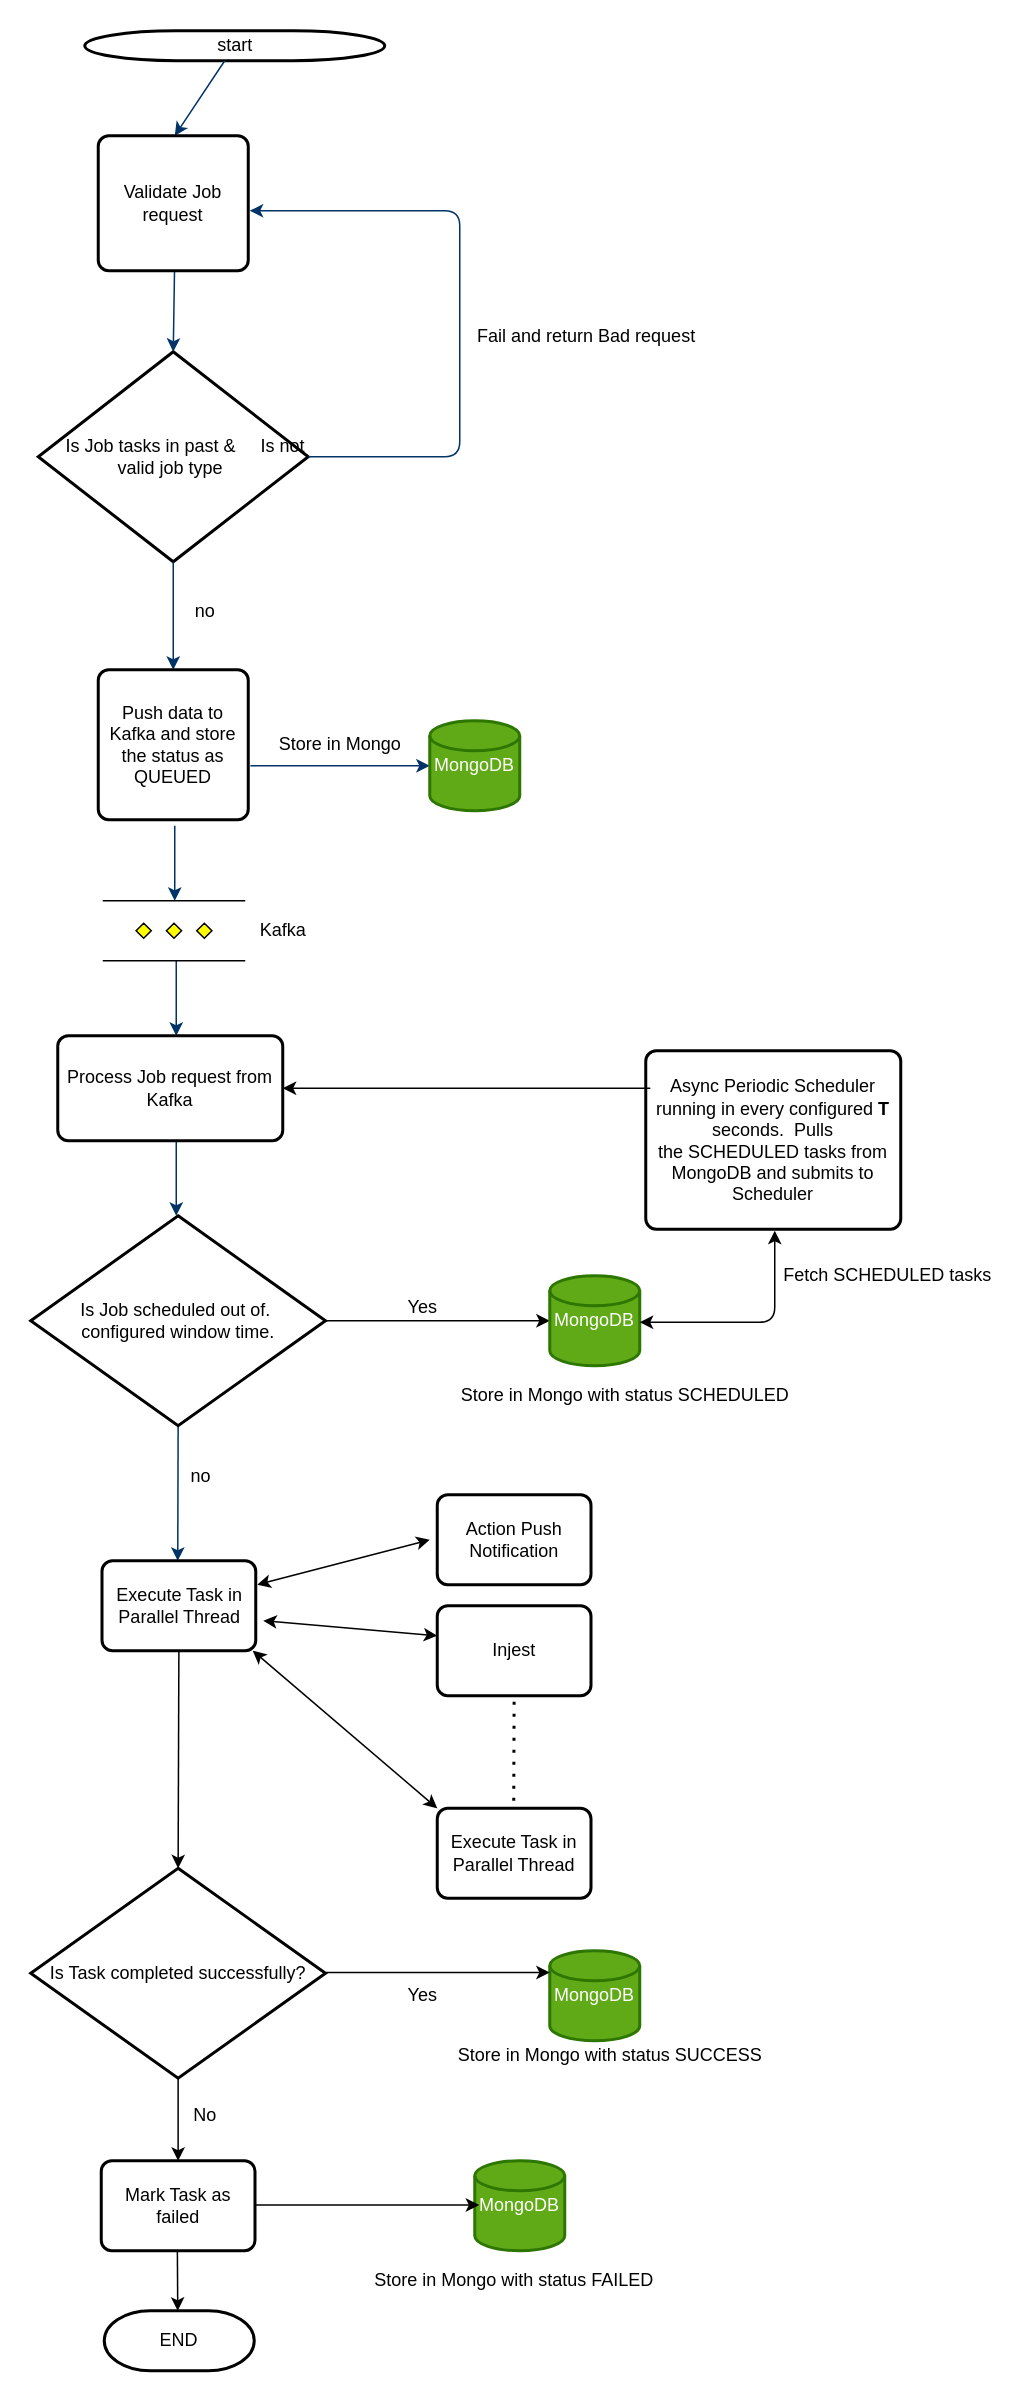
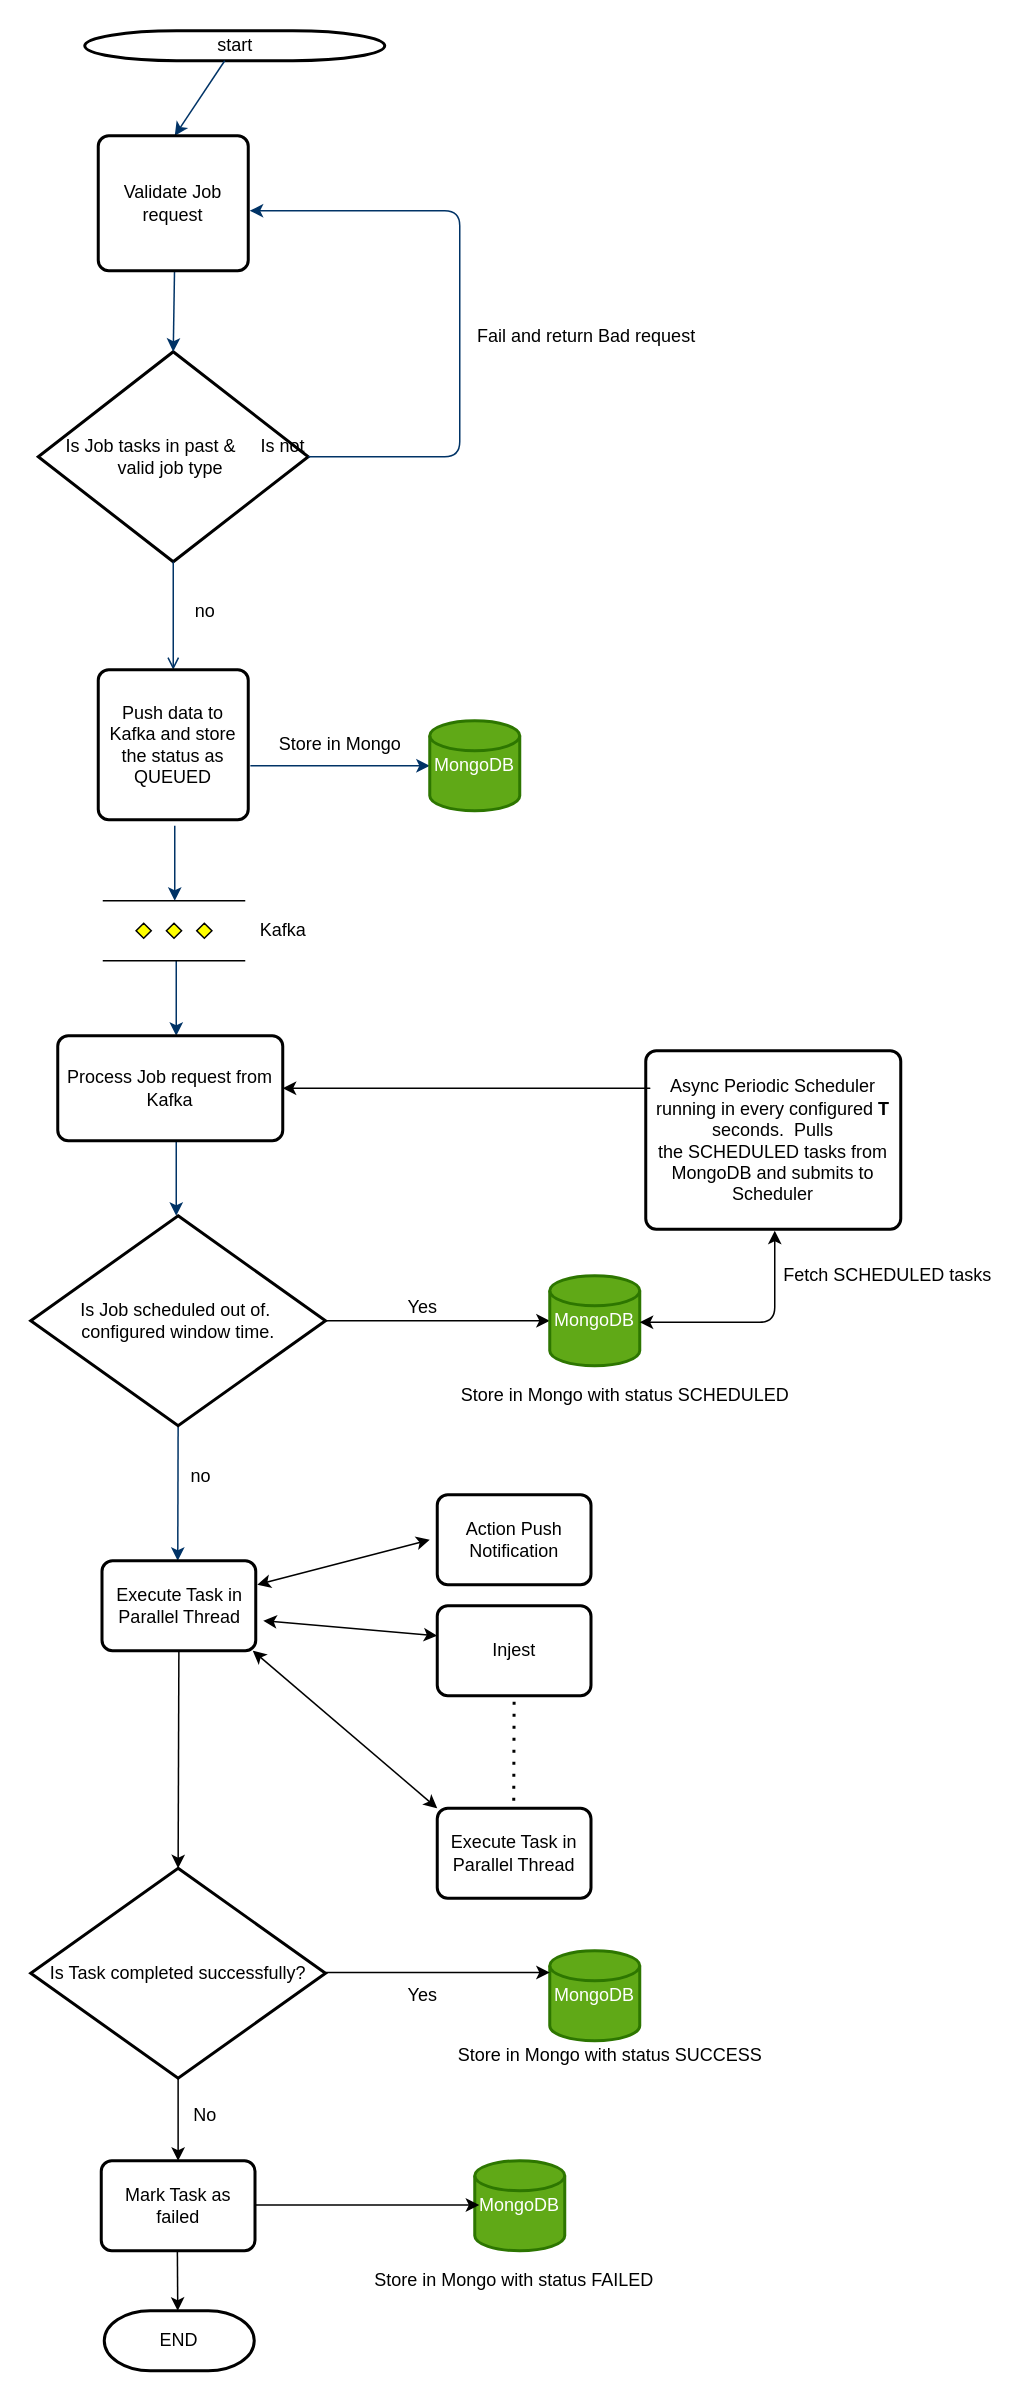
  <mxCell id="0" />
  <mxCell id="1" parent="0" />
  <mxCell id="2" value="start" style="shape=mxgraph.flowchart.terminator;strokeWidth=2;gradientColor=none;gradientDirection=north;fontStyle=0;html=1;" parent="1" vertex="1"><mxGeometry x="56" y="20" width="200" height="20" as="geometry" /></mxCell>
  <mxCell id="3" value="     Is Job tasks in past &amp;     Is not valid job type " style="shape=mxgraph.flowchart.decision;strokeWidth=2;gradientColor=none;gradientDirection=north;fontStyle=0;whiteSpace=wrap;" parent="1" vertex="1"><mxGeometry x="25" y="234" width="180" height="140" as="geometry" /></mxCell>
  <mxCell id="4" style="fontStyle=1;strokeColor=#003366;strokeWidth=1;html=1;" parent="1" source="2" edge="1"><mxGeometry relative="1" as="geometry"><mxPoint x="116" y="90" as="targetPoint" /></mxGeometry></mxCell>
  <mxCell id="5" style="entryX=0.5;entryY=0;entryPerimeter=0;fontStyle=1;strokeColor=#003366;strokeWidth=1;html=1;exitX=0.5;exitY=1;exitDx=0;exitDy=0;exitPerimeter=0;" parent="1" target="3" edge="1"><mxGeometry relative="1" as="geometry"><mxPoint x="116" y="170" as="sourcePoint" /></mxGeometry></mxCell>
  <mxCell id="6" value="" style="edgeStyle=elbowEdgeStyle;elbow=horizontal;exitX=1;exitY=0.5;exitPerimeter=0;fontStyle=1;strokeColor=#003366;strokeWidth=1;html=1;" parent="1" source="3" edge="1"><mxGeometry x="381" y="28.5" width="100" height="100" as="geometry"><mxPoint x="546" y="407" as="sourcePoint" /><mxPoint x="166" y="140" as="targetPoint" /><Array as="points"><mxPoint x="306" y="210" /><mxPoint x="341" y="360" /></Array></mxGeometry></mxCell>
  <mxCell id="7" value="Fail and return Bad request" style="text;fontStyle=0;html=1;strokeColor=none;gradientColor=none;fillColor=none;strokeWidth=2;" parent="1" vertex="1"><mxGeometry x="316" y="210" width="40" height="26" as="geometry" /></mxCell>
- <mxCell id="8" value="" style="edgeStyle=elbowEdgeStyle;elbow=horizontal;fontColor=#001933;fontStyle=1;strokeColor=#003366;strokeWidth=1;html=1;entryX=0.5;entryY=0;entryDx=0;entryDy=0;" parent="1" source="3" target="17" edge="1"><mxGeometry width="100" height="100" as="geometry"><mxPoint y="60" as="sourcePoint" x="-204" /><mxPoint x="116" y="470" as="targetPoint" /></mxGeometry></mxCell>
+ <mxCell id="8" value="" style="edgeStyle=elbowEdgeStyle;elbow=horizontal;fontColor=#001933;fontStyle=1;strokeColor=#003366;strokeWidth=1;html=1;entryX=0.5;entryY=0;entryDx=0;entryDy=0;endArrow=open;" parent="1" source="3" target="17" edge="1"><mxGeometry width="100" height="100" as="geometry"><mxPoint y="60" as="sourcePoint" x="-204" /><mxPoint x="116" y="470" as="targetPoint" /></mxGeometry></mxCell>
  <mxCell id="9" value="no" style="text;fontStyle=0;html=1;strokeColor=none;gradientColor=none;fillColor=none;strokeWidth=2;align=center;" parent="1" vertex="1"><mxGeometry x="116" y="393" width="40" height="26" as="geometry" /></mxCell>
  <mxCell id="10" value="" style="edgeStyle=elbowEdgeStyle;elbow=horizontal;exitX=0.905;exitY=0.5;exitPerimeter=0;fontStyle=1;strokeColor=#003366;strokeWidth=1;html=1;entryX=0;entryY=0.5;entryDx=0;entryDy=0;entryPerimeter=0;" parent="1" target="18" edge="1"><mxGeometry x="-14" width="100" height="100" as="geometry"><mxPoint x="166.395" y="510" as="sourcePoint" /><mxPoint x="262" y="510" as="targetPoint" /></mxGeometry></mxCell>
  <mxCell id="11" value="" style="edgeStyle=elbowEdgeStyle;elbow=horizontal;fontStyle=1;strokeColor=#003366;strokeWidth=1;html=1;" parent="1" edge="1"><mxGeometry width="100" height="100" as="geometry"><mxPoint x="116" y="550" as="sourcePoint" /><mxPoint x="116" y="600" as="targetPoint" /></mxGeometry></mxCell>
  <mxCell id="12" value="" style="edgeStyle=elbowEdgeStyle;elbow=horizontal;fontStyle=1;strokeColor=#003366;strokeWidth=1;html=1;" parent="1" edge="1"><mxGeometry y="-40" width="100" height="100" as="geometry"><mxPoint x="117" y="640" as="sourcePoint" /><mxPoint x="117" y="690" as="targetPoint" /></mxGeometry></mxCell>
  <mxCell id="13" value="" style="edgeStyle=elbowEdgeStyle;elbow=horizontal;exitX=0.5;exitY=1;exitPerimeter=0;fontStyle=1;strokeColor=#003366;strokeWidth=1;html=1;" parent="1" edge="1"><mxGeometry y="-60" width="100" height="100" as="geometry"><mxPoint x="117" y="760" as="sourcePoint" /><mxPoint x="117" y="810" as="targetPoint" /></mxGeometry></mxCell>
  <mxCell id="14" value="" style="edgeStyle=elbowEdgeStyle;elbow=horizontal;exitX=0.5;exitY=1;exitPerimeter=0;fontStyle=1;strokeColor=#003366;strokeWidth=1;html=1;exitDx=0;exitDy=0;" parent="1" source="24" edge="1"><mxGeometry width="100" height="100" as="geometry"><mxPoint x="116" y="961" as="sourcePoint" /><mxPoint x="118" y="1040" as="targetPoint" /></mxGeometry></mxCell>
  <mxCell id="15" value="no" style="text;fontStyle=0;html=1;strokeColor=none;gradientColor=none;fillColor=none;strokeWidth=2;" parent="1" vertex="1"><mxGeometry x="125" y="970" width="40" height="26" as="geometry" /></mxCell>
  <mxCell id="16" value="Validate Job request" style="rounded=1;whiteSpace=wrap;html=1;absoluteArcSize=1;arcSize=14;strokeWidth=2;" parent="1" vertex="1"><mxGeometry x="65" y="90" width="100" height="90" as="geometry" /></mxCell>
  <mxCell id="17" value="Push data to Kafka and store the status as QUEUED" style="rounded=1;whiteSpace=wrap;html=1;absoluteArcSize=1;arcSize=14;strokeWidth=2;" parent="1" vertex="1"><mxGeometry x="65" y="446" width="100" height="100" as="geometry" /></mxCell>
  <mxCell id="18" value="&lt;span&gt;MongoDB&lt;/span&gt;" style="strokeWidth=2;html=1;shape=mxgraph.flowchart.database;whiteSpace=wrap;fillColor=#60a917;strokeColor=#2D7600;fontColor=#ffffff;" parent="1" vertex="1"><mxGeometry x="286" y="480" width="60" height="60" as="geometry" /></mxCell>
  <mxCell id="19" value="Store in Mongo" style="text;html=1;align=center;verticalAlign=middle;resizable=0;points=[];autosize=1;strokeColor=none;" parent="1" vertex="1"><mxGeometry x="176" y="486" width="100" height="20" as="geometry" /></mxCell>
  <mxCell id="20" value="" style="verticalLabelPosition=bottom;verticalAlign=top;html=1;shape=mxgraph.flowchart.parallel_mode;pointerEvents=1" parent="1" vertex="1"><mxGeometry x="68" y="600" width="95" height="40" as="geometry" /></mxCell>
  <mxCell id="21" value="Kafka" style="text;html=1;align=center;verticalAlign=middle;resizable=0;points=[];autosize=1;strokeColor=none;" parent="1" vertex="1"><mxGeometry x="163" y="610" width="50" height="20" as="geometry" /></mxCell>
  <mxCell id="22" value="Process Job request from Kafka" style="rounded=1;whiteSpace=wrap;html=1;absoluteArcSize=1;arcSize=14;strokeWidth=2;" parent="1" vertex="1"><mxGeometry x="38" y="690" width="150" height="70" as="geometry" /></mxCell>
  <mxCell id="23" style="edgeStyle=orthogonalEdgeStyle;rounded=0;orthogonalLoop=1;jettySize=auto;html=1;entryX=0;entryY=0.5;entryDx=0;entryDy=0;entryPerimeter=0;" parent="1" source="24" target="28" edge="1"><mxGeometry relative="1" as="geometry" /></mxCell>
  <mxCell id="24" value="     Is Job scheduled out of.       configured window time." style="strokeWidth=2;shape=mxgraph.flowchart.decision;align=center;whiteSpace=wrap;html=1;" parent="1" vertex="1"><mxGeometry x="20" y="810" width="196.5" height="140" as="geometry" /></mxCell>
  <mxCell id="25" value="Async Periodic Scheduler running in every configured &lt;b&gt;T&lt;/b&gt; seconds. &amp;nbsp;Pulls the&amp;nbsp;&lt;span&gt;SCHEDULED&lt;/span&gt;&amp;nbsp;tasks from MongoDB and submits to Scheduler" style="rounded=1;whiteSpace=wrap;html=1;absoluteArcSize=1;arcSize=14;strokeWidth=2;" parent="1" vertex="1"><mxGeometry x="430" y="700" width="170" height="119" as="geometry" /></mxCell>
  <mxCell id="26" value="Yes" style="text;html=1;align=center;verticalAlign=middle;resizable=0;points=[];autosize=1;strokeColor=none;" parent="1" vertex="1"><mxGeometry x="261" y="861" width="40" height="20" as="geometry" /></mxCell>
  <mxCell id="27" value="" style="endArrow=classic;html=1;entryX=1;entryY=0.5;entryDx=0;entryDy=0;" parent="1" target="22" edge="1"><mxGeometry width="50" height="50" relative="1" as="geometry"><mxPoint x="396" y="725" as="sourcePoint" /><mxPoint x="396" y="720" as="targetPoint" /><Array as="points"><mxPoint x="436" y="725" /><mxPoint x="426" y="725" /></Array></mxGeometry></mxCell>
  <mxCell id="28" value="&lt;span&gt;MongoDB&lt;/span&gt;" style="strokeWidth=2;html=1;shape=mxgraph.flowchart.database;whiteSpace=wrap;fillColor=#60a917;strokeColor=#2D7600;fontColor=#ffffff;" parent="1" vertex="1"><mxGeometry x="366" y="850" width="60" height="60" as="geometry" /></mxCell>
  <mxCell id="29" value="Store in Mongo with status SCHEDULED" style="text;html=1;align=center;verticalAlign=middle;resizable=0;points=[];autosize=1;strokeColor=none;" parent="1" vertex="1"><mxGeometry x="301" y="920" width="230" height="20" as="geometry" /></mxCell>
  <mxCell id="30" value="" style="endArrow=classic;startArrow=classic;html=1;" parent="1" edge="1"><mxGeometry width="50" height="50" relative="1" as="geometry"><mxPoint x="426" y="881" as="sourcePoint" /><mxPoint x="516" y="820" as="targetPoint" /><Array as="points"><mxPoint x="516" y="881" /></Array></mxGeometry></mxCell>
  <mxCell id="31" value="Fetch SCHEDULED tasks" style="text;html=1;align=center;verticalAlign=middle;resizable=0;points=[];autosize=1;strokeColor=none;" parent="1" vertex="1"><mxGeometry x="516" y="840" width="150" height="20" as="geometry" /></mxCell>
  <mxCell id="32" value="Execute Task in Parallel Thread" style="rounded=1;whiteSpace=wrap;html=1;absoluteArcSize=1;arcSize=14;strokeWidth=2;" parent="1" vertex="1"><mxGeometry x="67.5" y="1040" width="102.5" height="60" as="geometry" /></mxCell>
  <mxCell id="33" value="Is Task completed successfully?" style="strokeWidth=2;shape=mxgraph.flowchart.decision;align=center;whiteSpace=wrap;html=1;" parent="1" vertex="1"><mxGeometry x="20" y="1245" width="196.5" height="140" as="geometry" /></mxCell>
  <mxCell id="34" value="" style="endArrow=classic;html=1;exitX=0.5;exitY=1;exitDx=0;exitDy=0;entryX=0.5;entryY=0;entryDx=0;entryDy=0;entryPerimeter=0;" parent="1" source="32" target="33" edge="1"><mxGeometry width="50" height="50" relative="1" as="geometry"><mxPoint x="96" y="1150" as="sourcePoint" /><mxPoint x="146" y="1100" as="targetPoint" /></mxGeometry></mxCell>
  <mxCell id="35" value="&lt;span&gt;MongoDB&lt;/span&gt;" style="strokeWidth=2;html=1;shape=mxgraph.flowchart.database;whiteSpace=wrap;fillColor=#60a917;strokeColor=#2D7600;fontColor=#ffffff;" parent="1" vertex="1"><mxGeometry x="366" y="1300" width="60" height="60" as="geometry" /></mxCell>
  <mxCell id="36" style="edgeStyle=orthogonalEdgeStyle;rounded=0;orthogonalLoop=1;jettySize=auto;html=1;entryX=0;entryY=0.5;entryDx=0;entryDy=0;entryPerimeter=0;" parent="1" edge="1"><mxGeometry relative="1" as="geometry"><mxPoint x="216.5" y="1314.5" as="sourcePoint" /><mxPoint x="366" y="1314.5" as="targetPoint" /></mxGeometry></mxCell>
  <mxCell id="37" value="Yes" style="text;html=1;align=center;verticalAlign=middle;resizable=0;points=[];autosize=1;strokeColor=none;" parent="1" vertex="1"><mxGeometry x="261" y="1320" width="40" height="20" as="geometry" /></mxCell>
  <mxCell id="38" value="Store in Mongo with status SUCCESS" style="text;html=1;align=center;verticalAlign=middle;resizable=0;points=[];autosize=1;strokeColor=none;" parent="1" vertex="1"><mxGeometry x="296" y="1360" width="220" height="20" as="geometry" /></mxCell>
  <mxCell id="39" value="Action Push Notification" style="rounded=1;whiteSpace=wrap;html=1;absoluteArcSize=1;arcSize=14;strokeWidth=2;" parent="1" vertex="1"><mxGeometry x="291" y="996" width="102.5" height="60" as="geometry" /></mxCell>
  <mxCell id="40" value="Injest" style="rounded=1;whiteSpace=wrap;html=1;absoluteArcSize=1;arcSize=14;strokeWidth=2;" parent="1" vertex="1"><mxGeometry x="291" y="1070" width="102.5" height="60" as="geometry" /></mxCell>
  <mxCell id="41" value="Execute Task in Parallel Thread" style="rounded=1;whiteSpace=wrap;html=1;absoluteArcSize=1;arcSize=14;strokeWidth=2;" parent="1" vertex="1"><mxGeometry x="291" y="1205" width="102.5" height="60" as="geometry" /></mxCell>
  <mxCell id="42" value="" style="endArrow=none;dashed=1;html=1;dashPattern=1 3;strokeWidth=2;entryX=0.5;entryY=1;entryDx=0;entryDy=0;" parent="1" target="40" edge="1"><mxGeometry width="50" height="50" relative="1" as="geometry"><mxPoint x="342" y="1200" as="sourcePoint" /><mxPoint x="366" y="1130" as="targetPoint" /></mxGeometry></mxCell>
  <mxCell id="43" value="" style="endArrow=classic;startArrow=classic;html=1;" parent="1" edge="1"><mxGeometry width="50" height="50" relative="1" as="geometry"><mxPoint x="171" y="1056" as="sourcePoint" /><mxPoint x="286" y="1026" as="targetPoint" /></mxGeometry></mxCell>
  <mxCell id="44" value="" style="endArrow=classic;startArrow=classic;html=1;" parent="1" edge="1"><mxGeometry width="50" height="50" relative="1" as="geometry"><mxPoint x="175" y="1080" as="sourcePoint" /><mxPoint x="291" y="1090" as="targetPoint" /></mxGeometry></mxCell>
  <mxCell id="45" value="" style="endArrow=classic;startArrow=classic;html=1;entryX=0;entryY=0;entryDx=0;entryDy=0;" parent="1" target="41" edge="1"><mxGeometry width="50" height="50" relative="1" as="geometry"><mxPoint x="168" y="1100" as="sourcePoint" /><mxPoint x="284" y="1110" as="targetPoint" /></mxGeometry></mxCell>
  <mxCell id="46" value="MongoDB" style="strokeWidth=2;html=1;shape=mxgraph.flowchart.database;whiteSpace=wrap;fillColor=#60a917;strokeColor=#2D7600;fontColor=#ffffff;" parent="1" vertex="1"><mxGeometry x="316" y="1440" width="60" height="60" as="geometry" /></mxCell>
  <mxCell id="47" value="Mark Task as failed" style="rounded=1;whiteSpace=wrap;html=1;absoluteArcSize=1;arcSize=14;strokeWidth=2;" parent="1" vertex="1"><mxGeometry x="67" y="1440" width="102.5" height="60" as="geometry" /></mxCell>
  <mxCell id="48" value="" style="endArrow=classic;html=1;entryX=0.5;entryY=0;entryDx=0;entryDy=0;exitX=0.5;exitY=1;exitDx=0;exitDy=0;exitPerimeter=0;" parent="1" source="33" target="47" edge="1"><mxGeometry width="50" height="50" relative="1" as="geometry"><mxPoint x="117.5" y="1405" as="sourcePoint" /><mxPoint x="167.5" y="1355" as="targetPoint" /></mxGeometry></mxCell>
  <mxCell id="49" value="No" style="text;html=1;align=center;verticalAlign=middle;resizable=0;points=[];autosize=1;strokeColor=none;" parent="1" vertex="1"><mxGeometry x="121" y="1400" width="30" height="20" as="geometry" /></mxCell>
  <mxCell id="50" style="edgeStyle=orthogonalEdgeStyle;rounded=0;orthogonalLoop=1;jettySize=auto;html=1;entryX=0;entryY=0.5;entryDx=0;entryDy=0;entryPerimeter=0;" parent="1" edge="1"><mxGeometry relative="1" as="geometry"><mxPoint x="169.5" y="1469.5" as="sourcePoint" /><mxPoint x="319" y="1469.5" as="targetPoint" /></mxGeometry></mxCell>
  <mxCell id="51" value="Store in Mongo with status FAILED" style="text;html=1;align=center;verticalAlign=middle;resizable=0;points=[];autosize=1;strokeColor=none;" parent="1" vertex="1"><mxGeometry x="242.25" y="1510" width="200" height="20" as="geometry" /></mxCell>
  <mxCell id="52" value="END" style="strokeWidth=2;html=1;shape=mxgraph.flowchart.terminator;whiteSpace=wrap;" parent="1" vertex="1"><mxGeometry x="69" y="1540" width="100" height="40" as="geometry" /></mxCell>
  <mxCell id="53" value="" style="endArrow=classic;html=1;exitX=0.5;exitY=1;exitDx=0;exitDy=0;exitPerimeter=0;" parent="1" edge="1"><mxGeometry width="50" height="50" relative="1" as="geometry"><mxPoint x="117.75" y="1500" as="sourcePoint" /><mxPoint x="118" y="1540" as="targetPoint" /></mxGeometry></mxCell>
